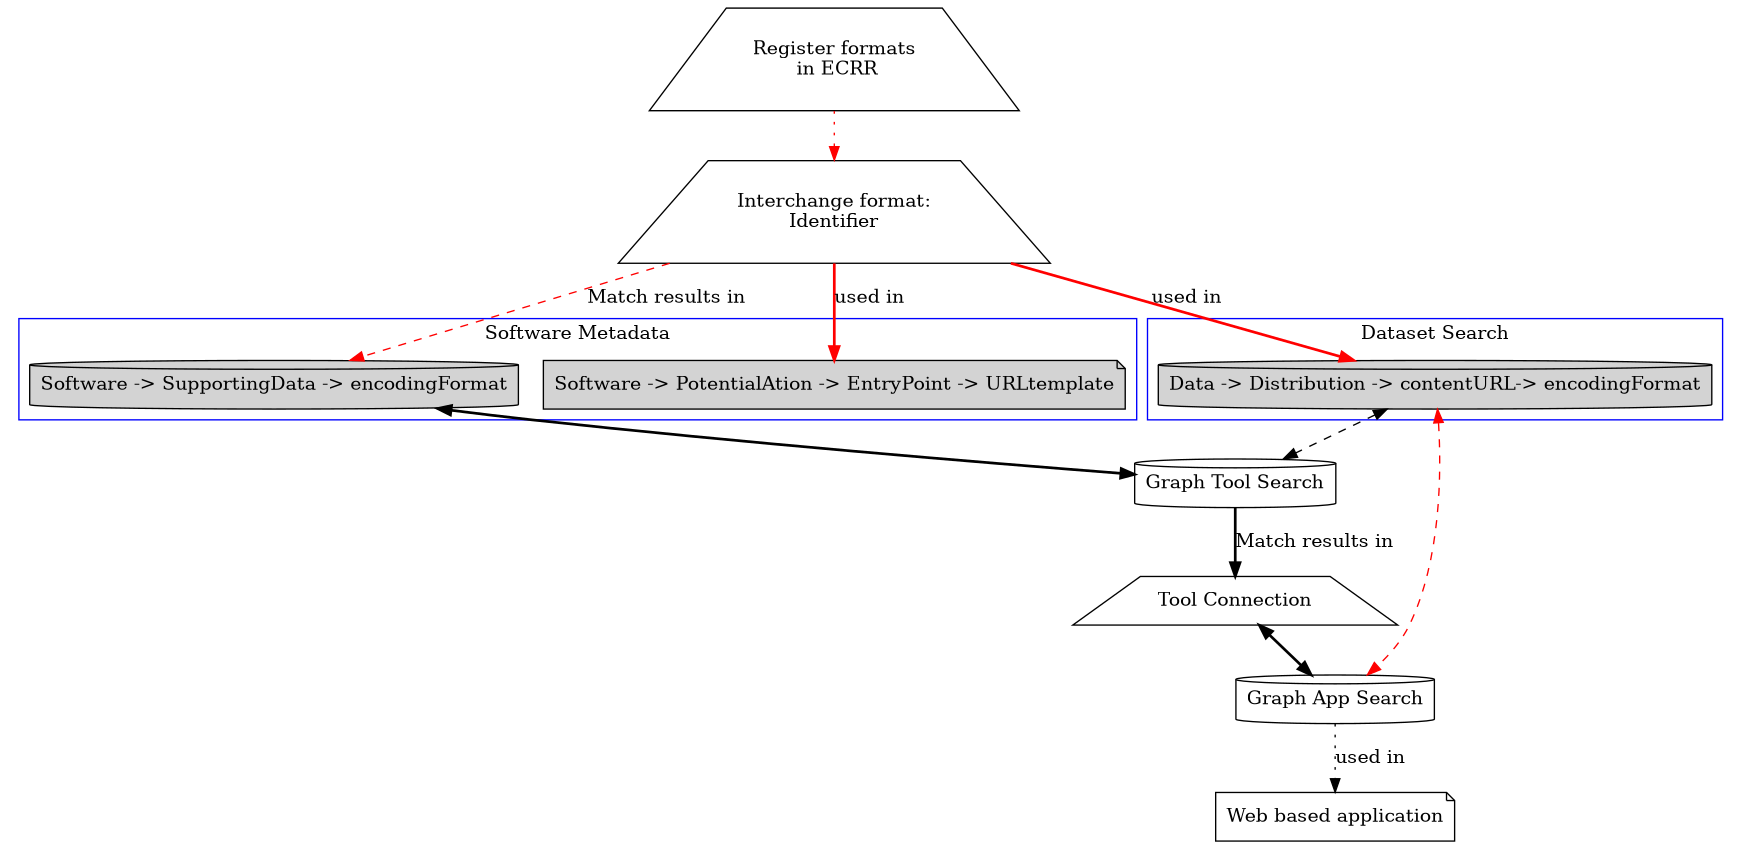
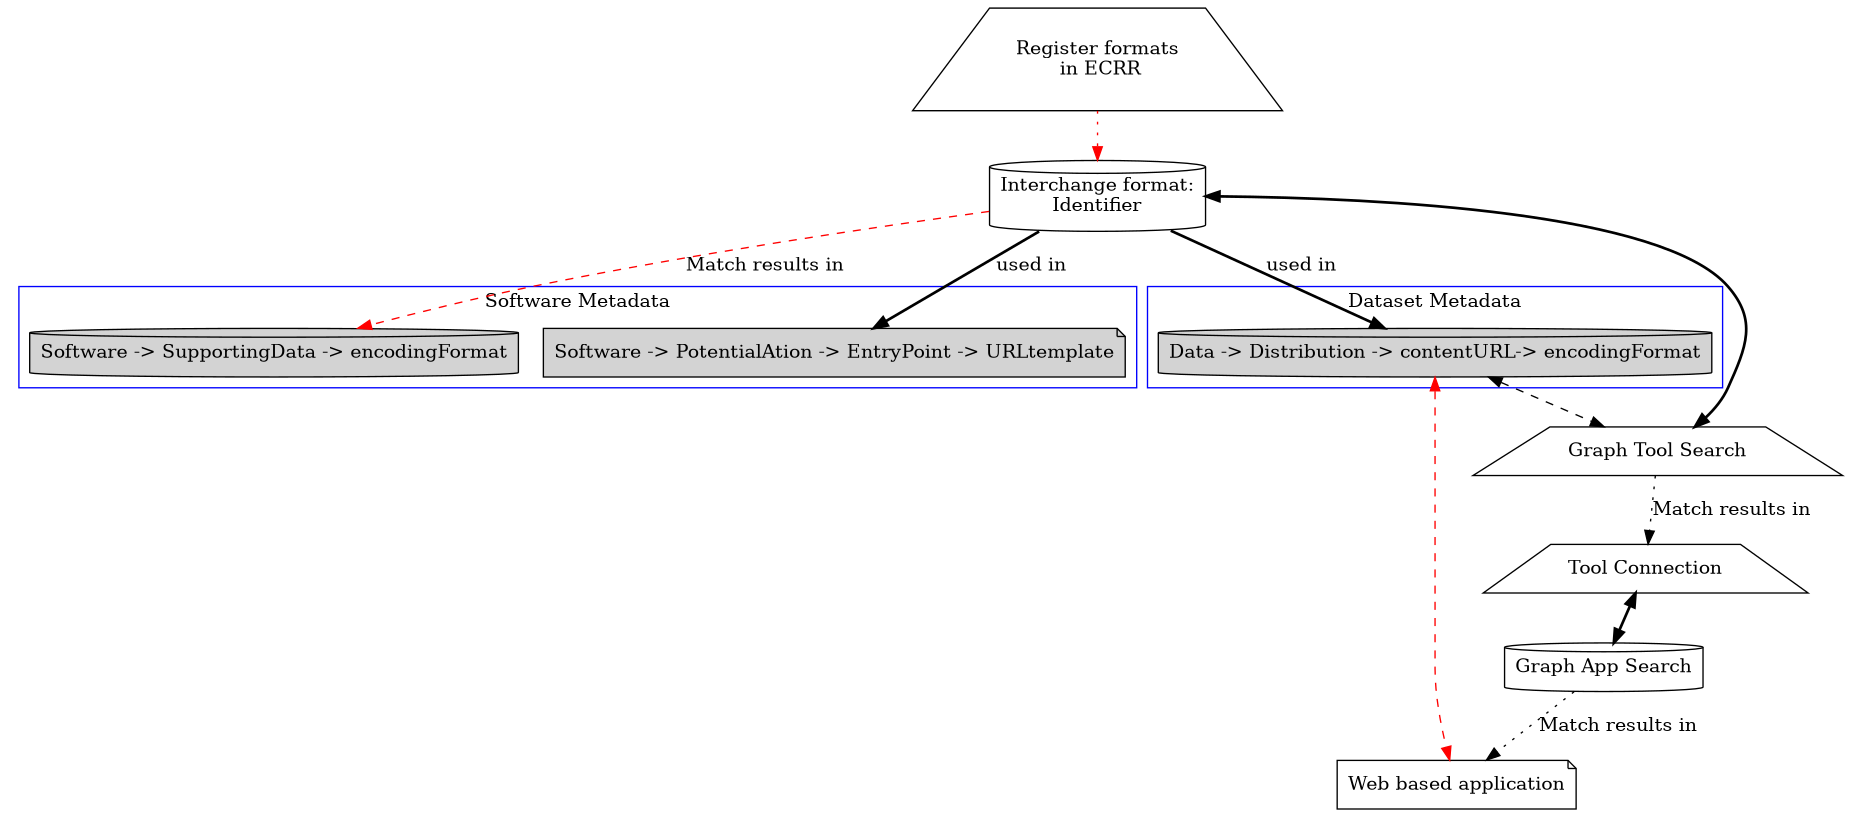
  digraph {
    node [shape=trapezium]
    edge [color=black style=bold]
    n1 [label="Software -> SupportingData -> encodingFormat" shape=cylinder style=filled]
    n2 [label="Software -> PotentialAtion -> EntryPoint -> URLtemplate" shape=note style=filled]
    n3 [label="Data -> Distribution -> contentURL-> encodingFormat" shape=cylinder style=filled]
-   n4 [label="Graph Tool Search" shape=cylinder]
+   n4 [label="Graph Tool Search"]
    n5 [label="Graph App Search" shape=cylinder]
    n6 [label="Tool Connection"]
    n7 [label="Web based application" shape=note]
-   n8 [label="Interchange format:\nIdentifier"]
+   n8 [label="Interchange format:\nIdentifier" shape=cylinder]
    n9 [label="Register formats\n in ECRR"]
    subgraph cluster_1 {
      color=blue
      label="Software Metadata"
      n1
      n2
    }
    subgraph cluster_2 {
      color=blue
-     label="Dataset Search"
+     label="Dataset Metadata"
      n3
    }
-   n1 -> n4 [dir=both]
+   n8 -> n4 [dir=both]
    n3 -> n4 [dir=both style=dashed]
-   n3 -> n5 [color=red dir=both style=dashed]
-   n4 -> n6 [label="Match results in"]
-   n5 -> n7 [label="used in" style=dotted]
+   n3 -> n7 [color=red dir=both style=dashed]
+   n4 -> n6 [label="Match results in" style=dotted]
+   n5 -> n7 [label="Match results in" style=dotted]
    n6 -> n5 [dir=both]
    n8 -> n1 [color=red label="Match results in" style=dashed]
-   n8 -> n2 [color=red label="used in"]
-   n8 -> n3 [color=red label="used in"]
+   n8 -> n2 [label="used in"]
+   n8 -> n3 [label="used in"]
    n9 -> n8 [color=red style=dotted]
  }
